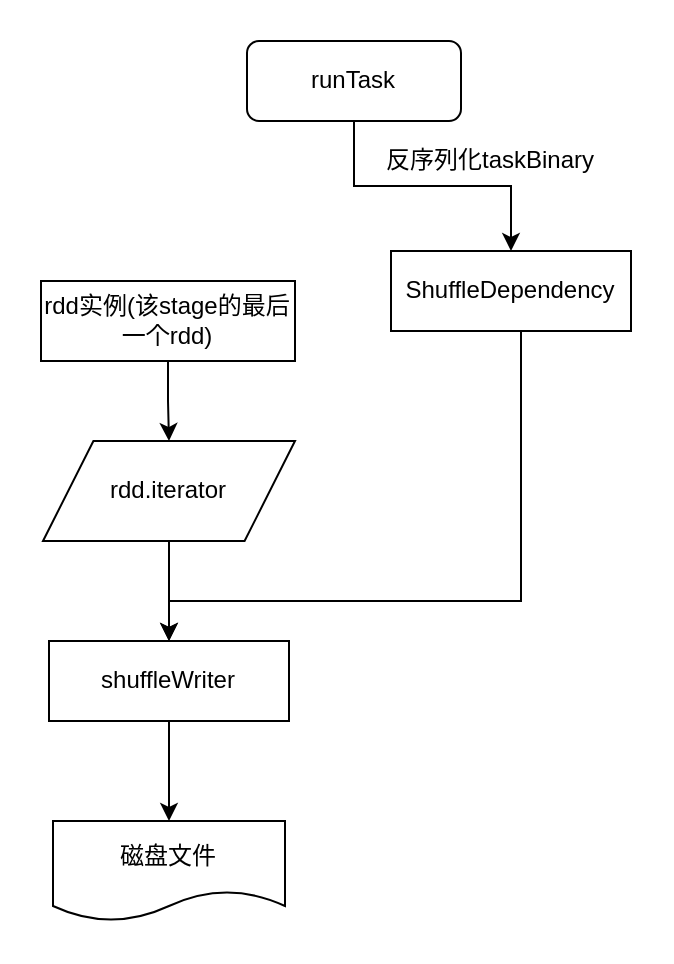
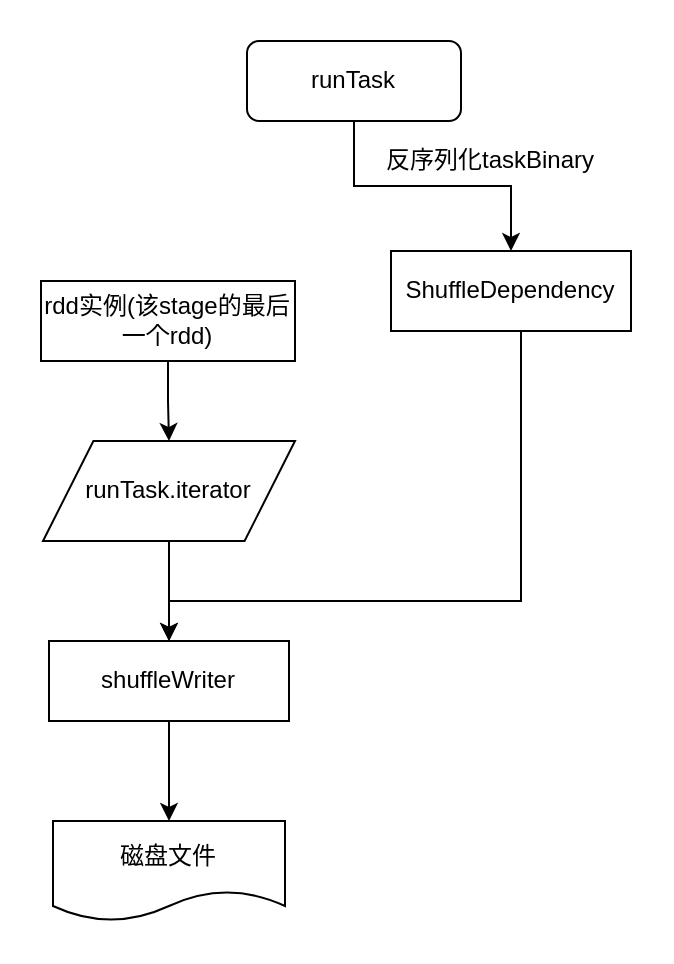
  <mxCell id="0" />
  <mxCell id="1" parent="0" />
  <mxCell id="2" style="edgeStyle=orthogonalEdgeStyle;rounded=0;orthogonalLoop=1;jettySize=auto;html=1;exitX=0.5;exitY=1;exitDx=0;exitDy=0;entryX=0.5;entryY=0;entryDx=0;entryDy=0;" edge="1" parent="1" source="3" target="8"><mxGeometry relative="1" as="geometry" /></mxCell>
  <mxCell id="3" value="runTask" style="rounded=1;whiteSpace=wrap;html=1;" vertex="1" parent="1"><mxGeometry x="123" y="20" width="107" height="40" as="geometry" /></mxCell>
  <mxCell id="4" value="反序列化taskBinary" style="text;html=1;strokeColor=none;fillColor=none;align=center;verticalAlign=middle;whiteSpace=wrap;rounded=0;" vertex="1" parent="1"><mxGeometry x="180" y="70" width="130" height="20" as="geometry" /></mxCell>
  <mxCell id="5" value="" style="edgeStyle=orthogonalEdgeStyle;rounded=0;orthogonalLoop=1;jettySize=auto;html=1;" edge="1" parent="1" source="6" target="10"><mxGeometry relative="1" as="geometry" /></mxCell>
  <mxCell id="6" value="rdd实例(该stage的最后一个rdd)" style="rounded=0;whiteSpace=wrap;html=1;" vertex="1" parent="1"><mxGeometry x="20" y="140" width="127" height="40" as="geometry" /></mxCell>
  <mxCell id="7" style="edgeStyle=orthogonalEdgeStyle;rounded=0;orthogonalLoop=1;jettySize=auto;html=1;exitX=0.5;exitY=1;exitDx=0;exitDy=0;" edge="1" parent="1" source="8"><mxGeometry relative="1" as="geometry"><mxPoint x="84" y="320" as="targetPoint" /><Array as="points"><mxPoint x="260" y="300" /><mxPoint x="84" y="300" /></Array></mxGeometry></mxCell>
  <mxCell id="8" value="&lt;span&gt;ShuffleDependency&lt;/span&gt;" style="rounded=0;whiteSpace=wrap;html=1;" vertex="1" parent="1"><mxGeometry x="195" y="125" width="120" height="40" as="geometry" /></mxCell>
  <mxCell id="9" style="edgeStyle=orthogonalEdgeStyle;rounded=0;orthogonalLoop=1;jettySize=auto;html=1;exitX=0.5;exitY=1;exitDx=0;exitDy=0;entryX=0.5;entryY=0;entryDx=0;entryDy=0;" edge="1" parent="1" source="10"><mxGeometry relative="1" as="geometry"><mxPoint x="84" y="320" as="targetPoint" /></mxGeometry></mxCell>
- <mxCell id="10" value="&lt;span&gt;rdd.iterator&lt;/span&gt;" style="shape=parallelogram;perimeter=parallelogramPerimeter;whiteSpace=wrap;html=1;" vertex="1" parent="1"><mxGeometry x="21" y="220" width="126" height="50" as="geometry" /></mxCell>
+ <mxCell id="10" value="&lt;span&gt;runTask.iterator&lt;/span&gt;" style="shape=parallelogram;perimeter=parallelogramPerimeter;whiteSpace=wrap;html=1;" vertex="1" parent="1"><mxGeometry x="21" y="220" width="126" height="50" as="geometry" /></mxCell>
  <mxCell id="11" style="edgeStyle=orthogonalEdgeStyle;rounded=0;orthogonalLoop=1;jettySize=auto;html=1;exitX=0.5;exitY=1;exitDx=0;exitDy=0;entryX=0.5;entryY=0;entryDx=0;entryDy=0;" edge="1" parent="1" source="12" target="13"><mxGeometry relative="1" as="geometry" /></mxCell>
  <mxCell id="12" value="shuffleWriter" style="rounded=0;whiteSpace=wrap;html=1;" vertex="1" parent="1"><mxGeometry x="24" y="320" width="120" height="40" as="geometry" /></mxCell>
  <mxCell id="13" value="磁盘文件" style="shape=document;whiteSpace=wrap;html=1;boundedLbl=1;" vertex="1" parent="1"><mxGeometry x="26" y="410" width="116" height="50" as="geometry" /></mxCell>
